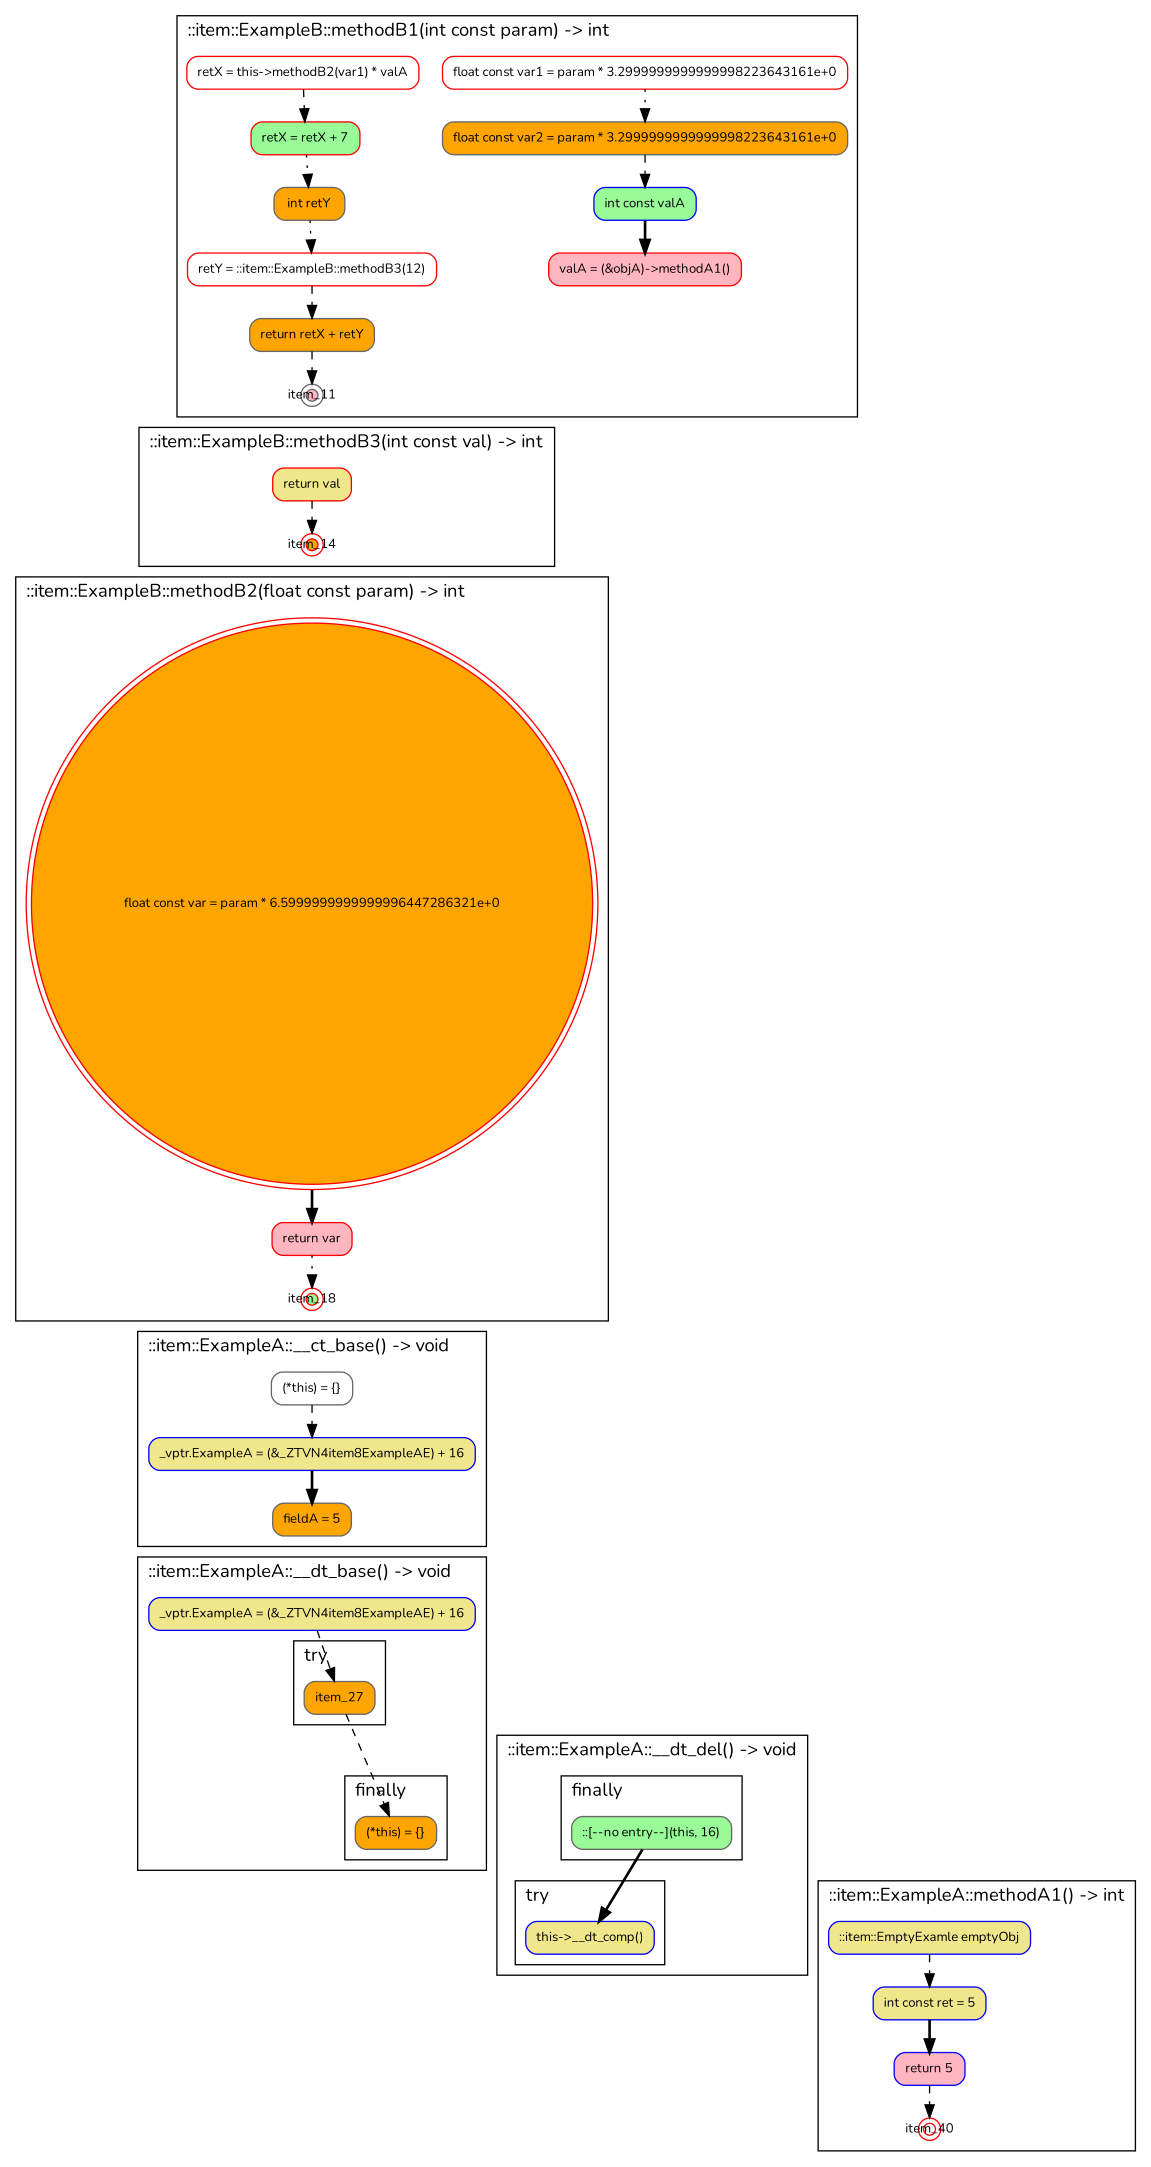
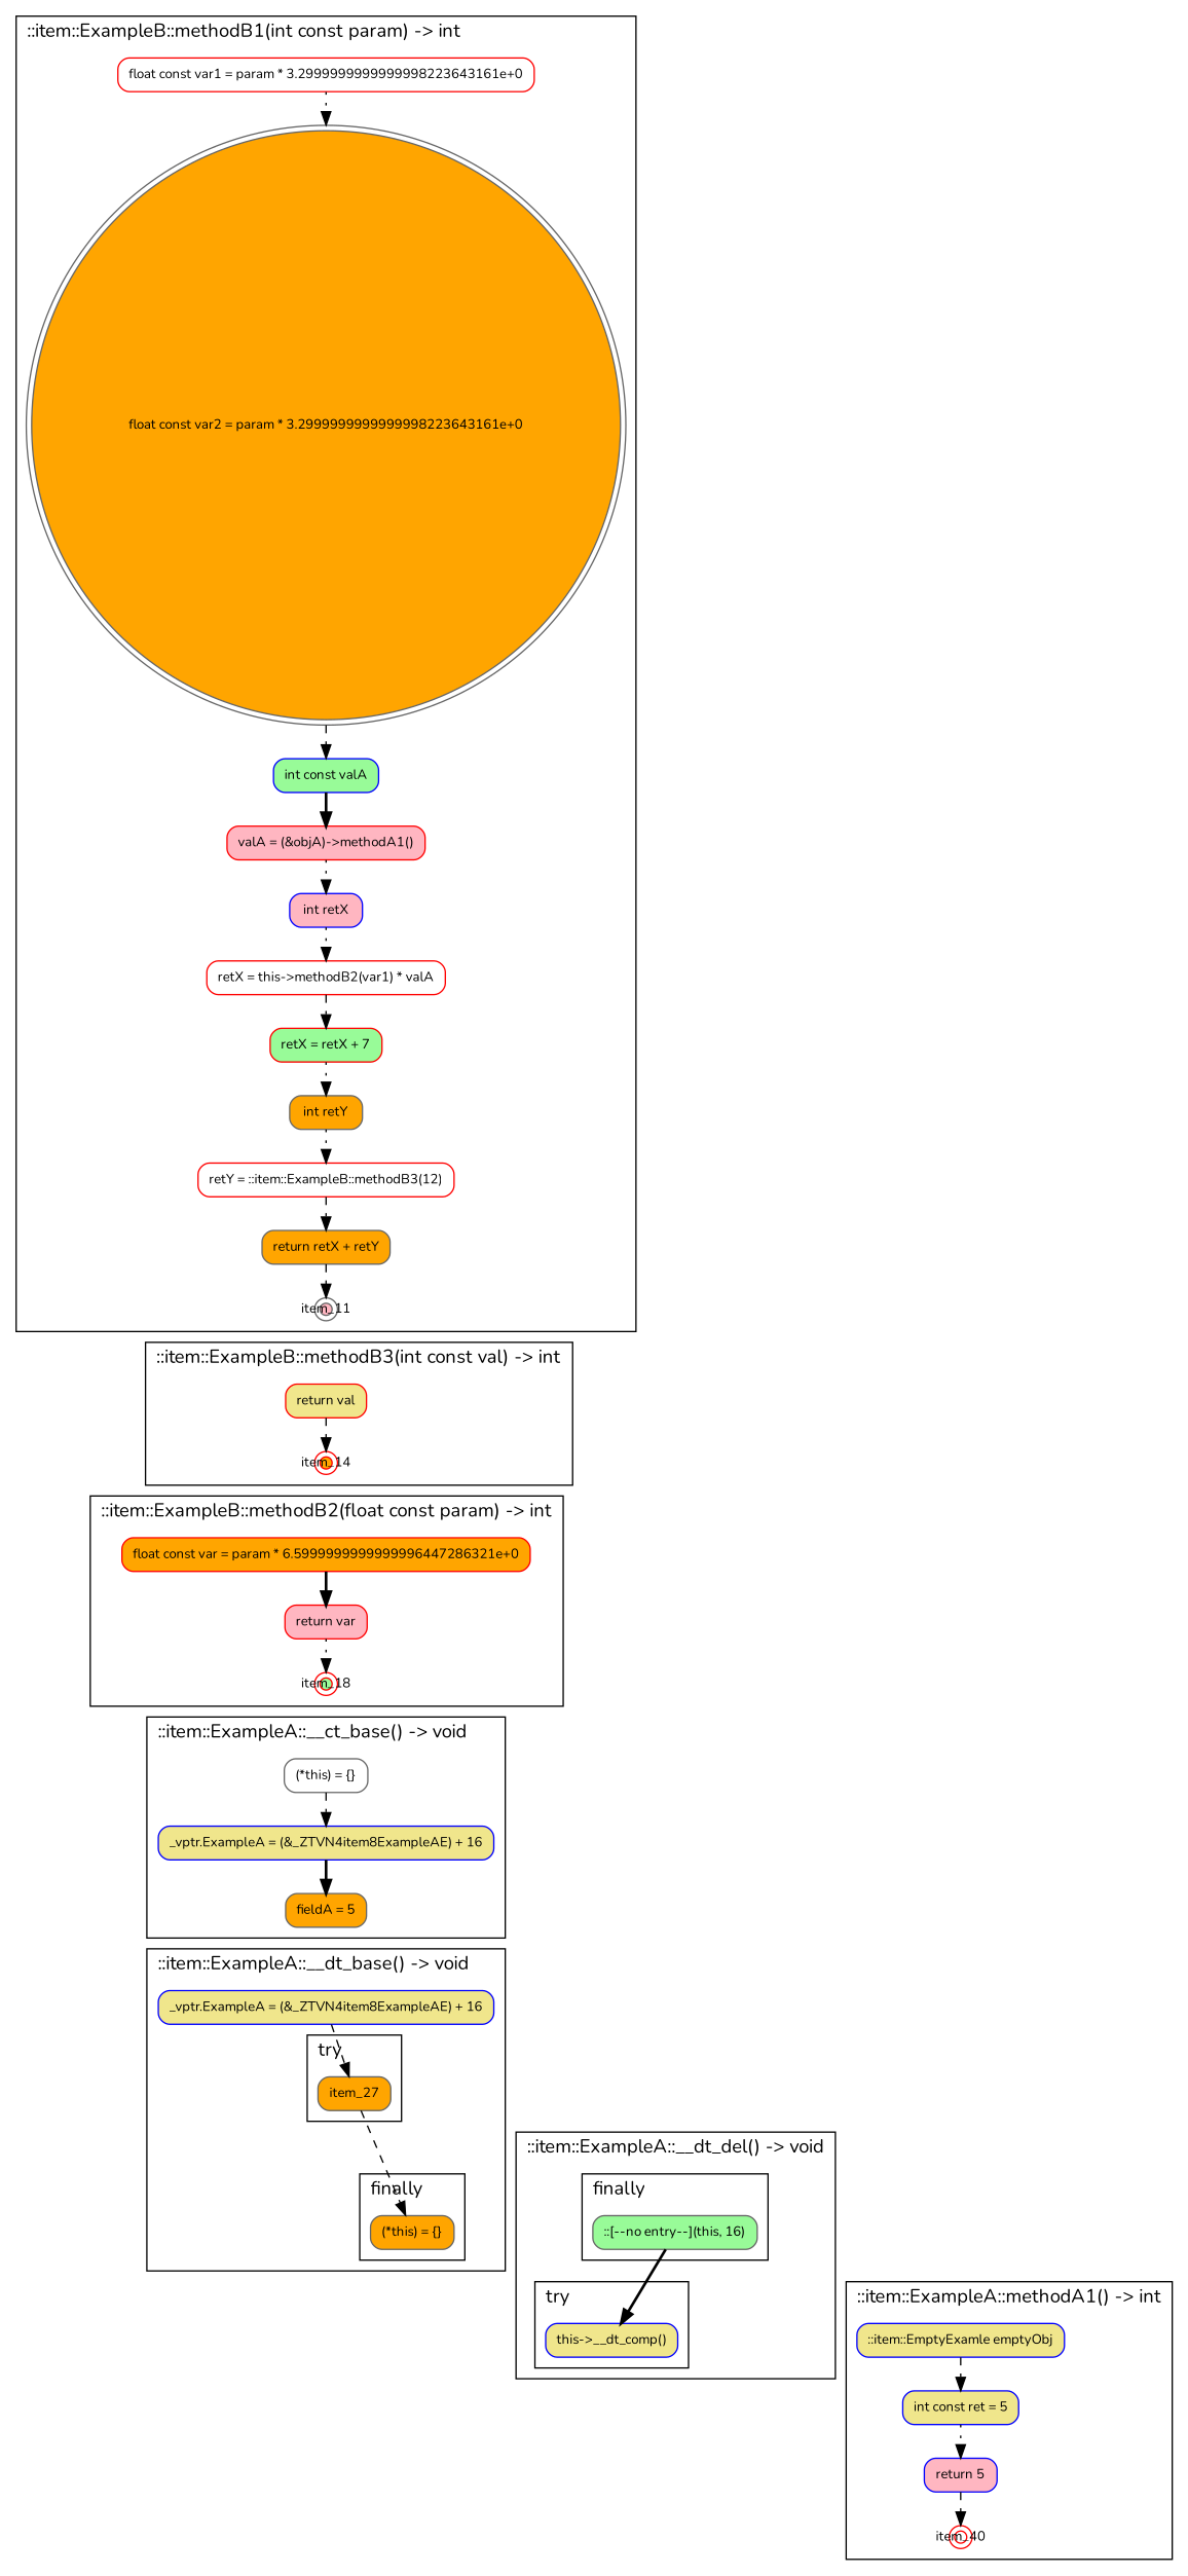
  digraph {
    fontname=Nunito
    labeljust=l
    nojustify=true
    ranksep=0.35
    node [color=red fillcolor=orange fontname=Nunito fontsize=10 shape=box style="filled, rounded"]
    edge [fontname=Nunito style=dashed]
    n1 [fillcolor=white height=0.35 label="float const var1 = param * 3.2999999999999998223643161e+0"]
-   n2 [color=gray40 height=0.35 label="float const var2 = param * 3.2999999999999998223643161e+0"]
+   n2 [color=gray40 height=0.35 label="float const var2 = param * 3.2999999999999998223643161e+0" shape=doublecircle]
    n3 [color=blue fillcolor=palegreen height=0.35 label="int const valA"]
    n4 [fillcolor=lightpink height=0.35 label="valA = (&objA)->methodA1()"]
+   n5 [color=blue fillcolor=lightpink height=0.35 label="int retX"]
    n6 [fillcolor=white height=0.35 label="retX = this->methodB2(var1) * valA"]
    n7 [fillcolor=palegreen height=0.35 label="retX = retX + 7"]
    n8 [color=gray40 height=0.35 label="int retY"]
    n9 [fillcolor=white height=0.35 label="retY = ::item::ExampleB::methodB3(12)"]
    n10 [color=gray40 height=0.35 label="return retX + retY"]
    item_11 [color=gray40 fillcolor=lightpink fixedsize=true height=0.12 shape=doublecircle width=0.12]
-   n12 [height=0.35 label="float const var = param * 6.5999999999999996447286321e+0" shape=doublecircle]
+   n12 [height=0.35 label="float const var = param * 6.5999999999999996447286321e+0"]
    n13 [fillcolor=lightpink height=0.35 label="return var"]
    item_18 [fillcolor=palegreen fixedsize=true height=0.12 shape=doublecircle width=0.12]
    n15 [fillcolor=khaki height=0.35 label="return val"]
    item_14 [fixedsize=true height=0.12 shape=doublecircle width=0.12]
    n17 [color=gray40 fillcolor=white height=0.35 label="(*this) = {}"]
    n18 [color=blue fillcolor=khaki height=0.35 label="_vptr.ExampleA = (&_ZTVN4item8ExampleAE) + 16"]
    n19 [color=gray40 height=0.35 label="fieldA = 5"]
    item_27 [color=gray40 height=0.35]
    n21 [color=gray40 height=0.35 label="(*this) = {}"]
    n22 [color=blue fillcolor=khaki height=0.35 label="_vptr.ExampleA = (&_ZTVN4item8ExampleAE) + 16"]
    n23 [color=blue fillcolor=khaki height=0.35 label="this->__dt_comp()"]
    n24 [color=gray40 fillcolor=palegreen height=0.35 label="::[--no entry--](this, 16)"]
    n25 [color=blue fillcolor=khaki height=0.35 label="::item::EmptyExamle emptyObj"]
    n26 [color=blue fillcolor=khaki height=0.35 label="int const ret = 5"]
    n27 [color=blue fillcolor=lightpink height=0.35 label="return 5"]
    item_40 [fillcolor=white fixedsize=true height=0.12 shape=doublecircle width=0.12]
    subgraph cluster_1 {
      label="::item::ExampleB::methodB1(int const param) -> int"
      n1
      n2
      n3
      n4
+     n5
      n6
      n7
      n8
      n9
      n10
      item_11
    }
    subgraph cluster_2 {
      label="::item::ExampleB::methodB2(float const param) -> int"
      n12
      n13
      item_18
    }
    subgraph cluster_3 {
      label="::item::ExampleB::methodB3(int const val) -> int"
      n15
      item_14
    }
    subgraph cluster_4 {
      label="::item::ExampleA::__ct_base() -> void"
      n17
      n18
      n19
    }
    subgraph cluster_5 {
      label="::item::ExampleA::__ct_comp() -> void"
    }
    subgraph cluster_6 {
      label="::item::ExampleA::__dt_base() -> void"
      n22
      subgraph cluster_7 {
        label=try
        item_27
      }
      subgraph cluster_8 {
        label=finally
        n21
      }
    }
    subgraph cluster_9 {
      label="::item::ExampleA::__dt_comp() -> void"
    }
    subgraph cluster_10 {
      label="::item::ExampleA::__dt_del() -> void"
      subgraph cluster_11 {
        label=try
        n23
      }
      subgraph cluster_12 {
        label=finally
        n24
      }
    }
    subgraph cluster_13 {
      label="::item::ExampleA::methodA1() -> int"
      n25
      n26
      n27
      item_40
    }
    n1 -> n2 [style=dotted]
    n2 -> n3
    n3 -> n4 [style=bold]
+   n4 -> n5 [style=dotted]
+   n5 -> n6 [style=dotted]
    n6 -> n7
    n7 -> n8 [style=dotted]
    n8 -> n9 [style=dotted]
    n9 -> n10
    n10 -> item_11
    item_11 -> n15 [style=invis]
    n12 -> n13 [style=bold]
    n13 -> item_18 [style=dotted]
    item_18 -> n17 [style=invis]
    n15 -> item_14
    item_14 -> n12 [style=invis]
    n17 -> n18
    n18 -> n19 [style=bold]
    n19 -> n22 [style=invis]
    item_27 -> n21
    n21 -> n23 [style=invis]
    n22 -> item_27
    n24 -> n23 [style=bold]
    n24 -> n25 [style=invis]
    n25 -> n26
-   n26 -> n27 [style=bold]
+   n26 -> n27 [style=dotted]
    n27 -> item_40
  }
